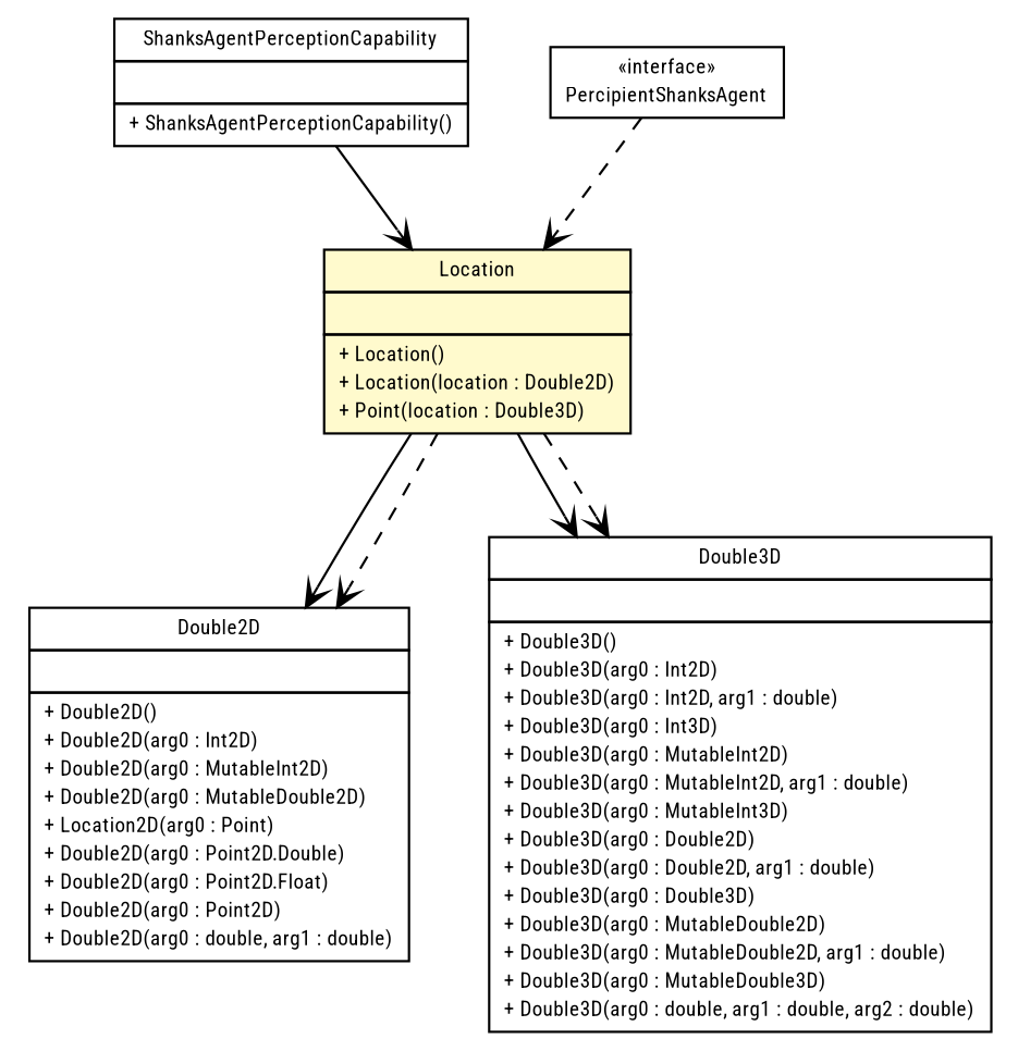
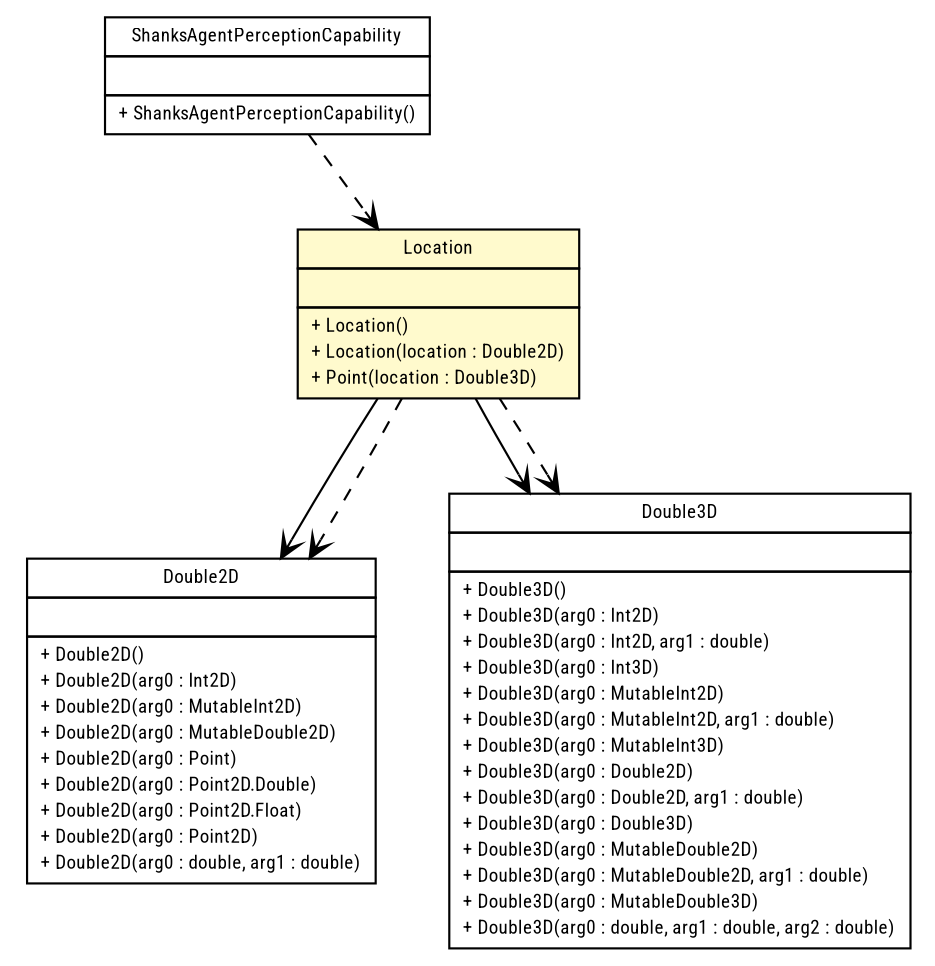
  digraph {
    fontname="Roboto Condensed"
    nodesep=0.25
    ranksep=0.5
    node [fontcolor=black fontname="Roboto Condensed" fontsize=9.0 shape=plaintext]
    edge [arrowhead=open color=black fontcolor=black fontname="Roboto Condensed" fontsize=10.0 headport=p labelfontname=arial labelfontsize=10 tailport=p style=dashed]
    n1 [label=<<table title="es.upm.dit.gsi.shanks.agent.capability.movement.Location" border="0" cellborder="1" cellspacing="0" cellpadding="2" port="p" bgcolor="lemonChiffon" href="./Location.html"> 		<tr><td><table border="0" cellspacing="0" cellpadding="1"> <tr><td align="center" balign="center"> Location </td></tr> 		</table></td></tr> 		<tr><td><table border="0" cellspacing="0" cellpadding="1"> <tr><td align="left" balign="left">  </td></tr> 		</table></td></tr> 		<tr><td><table border="0" cellspacing="0" cellpadding="1"> <tr><td align="left" balign="left"> + Location() </td></tr> <tr><td align="left" balign="left"> + Location(location : Double2D) </td></tr> <tr><td align="left" balign="left"> + Point(location : Double3D) </td></tr> 		</table></td></tr> 		</table>>]
-   n2 [label=<<table title="sim.util.Double2D" border="0" cellborder="1" cellspacing="0" cellpadding="2" port="p" href="http://java.sun.com/j2se/1.4.2/docs/api/sim/util/Double2D.html"> 		<tr><td><table border="0" cellspacing="0" cellpadding="1"> <tr><td align="center" balign="center"> Double2D </td></tr> 		</table></td></tr> 		<tr><td><table border="0" cellspacing="0" cellpadding="1"> <tr><td align="left" balign="left">  </td></tr> 		</table></td></tr> 		<tr><td><table border="0" cellspacing="0" cellpadding="1"> <tr><td align="left" balign="left"> + Double2D() </td></tr> <tr><td align="left" balign="left"> + Double2D(arg0 : Int2D) </td></tr> <tr><td align="left" balign="left"> + Double2D(arg0 : MutableInt2D) </td></tr> <tr><td align="left" balign="left"> + Double2D(arg0 : MutableDouble2D) </td></tr> <tr><td align="left" balign="left"> + Location2D(arg0 : Point) </td></tr> <tr><td align="left" balign="left"> + Double2D(arg0 : Point2D.Double) </td></tr> <tr><td align="left" balign="left"> + Double2D(arg0 : Point2D.Float) </td></tr> <tr><td align="left" balign="left"> + Double2D(arg0 : Point2D) </td></tr> <tr><td align="left" balign="left"> + Double2D(arg0 : double, arg1 : double) </td></tr> 		</table></td></tr> 		</table>>]
+   n2 [label=<<table title="sim.util.Double2D" border="0" cellborder="1" cellspacing="0" cellpadding="2" port="p" href="http://java.sun.com/j2se/1.4.2/docs/api/sim/util/Double2D.html"> 		<tr><td><table border="0" cellspacing="0" cellpadding="1"> <tr><td align="center" balign="center"> Double2D </td></tr> 		</table></td></tr> 		<tr><td><table border="0" cellspacing="0" cellpadding="1"> <tr><td align="left" balign="left">  </td></tr> 		</table></td></tr> 		<tr><td><table border="0" cellspacing="0" cellpadding="1"> <tr><td align="left" balign="left"> + Double2D() </td></tr> <tr><td align="left" balign="left"> + Double2D(arg0 : Int2D) </td></tr> <tr><td align="left" balign="left"> + Double2D(arg0 : MutableInt2D) </td></tr> <tr><td align="left" balign="left"> + Double2D(arg0 : MutableDouble2D) </td></tr> <tr><td align="left" balign="left"> + Double2D(arg0 : Point) </td></tr> <tr><td align="left" balign="left"> + Double2D(arg0 : Point2D.Double) </td></tr> <tr><td align="left" balign="left"> + Double2D(arg0 : Point2D.Float) </td></tr> <tr><td align="left" balign="left"> + Double2D(arg0 : Point2D) </td></tr> <tr><td align="left" balign="left"> + Double2D(arg0 : double, arg1 : double) </td></tr> 		</table></td></tr> 		</table>>]
    n3 [label=<<table title="sim.util.Double3D" border="0" cellborder="1" cellspacing="0" cellpadding="2" port="p" href="http://java.sun.com/j2se/1.4.2/docs/api/sim/util/Double3D.html"> 		<tr><td><table border="0" cellspacing="0" cellpadding="1"> <tr><td align="center" balign="center"> Double3D </td></tr> 		</table></td></tr> 		<tr><td><table border="0" cellspacing="0" cellpadding="1"> <tr><td align="left" balign="left">  </td></tr> 		</table></td></tr> 		<tr><td><table border="0" cellspacing="0" cellpadding="1"> <tr><td align="left" balign="left"> + Double3D() </td></tr> <tr><td align="left" balign="left"> + Double3D(arg0 : Int2D) </td></tr> <tr><td align="left" balign="left"> + Double3D(arg0 : Int2D, arg1 : double) </td></tr> <tr><td align="left" balign="left"> + Double3D(arg0 : Int3D) </td></tr> <tr><td align="left" balign="left"> + Double3D(arg0 : MutableInt2D) </td></tr> <tr><td align="left" balign="left"> + Double3D(arg0 : MutableInt2D, arg1 : double) </td></tr> <tr><td align="left" balign="left"> + Double3D(arg0 : MutableInt3D) </td></tr> <tr><td align="left" balign="left"> + Double3D(arg0 : Double2D) </td></tr> <tr><td align="left" balign="left"> + Double3D(arg0 : Double2D, arg1 : double) </td></tr> <tr><td align="left" balign="left"> + Double3D(arg0 : Double3D) </td></tr> <tr><td align="left" balign="left"> + Double3D(arg0 : MutableDouble2D) </td></tr> <tr><td align="left" balign="left"> + Double3D(arg0 : MutableDouble2D, arg1 : double) </td></tr> <tr><td align="left" balign="left"> + Double3D(arg0 : MutableDouble3D) </td></tr> <tr><td align="left" balign="left"> + Double3D(arg0 : double, arg1 : double, arg2 : double) </td></tr> 		</table></td></tr> 		</table>>]
    n4 [label=<<table title="es.upm.dit.gsi.shanks.agent.capability.perception.ShanksAgentPerceptionCapability" border="0" cellborder="1" cellspacing="0" cellpadding="2" port="p" href="../perception/ShanksAgentPerceptionCapability.html"> 		<tr><td><table border="0" cellspacing="0" cellpadding="1"> <tr><td align="center" balign="center"> ShanksAgentPerceptionCapability </td></tr> 		</table></td></tr> 		<tr><td><table border="0" cellspacing="0" cellpadding="1"> <tr><td align="left" balign="left">  </td></tr> 		</table></td></tr> 		<tr><td><table border="0" cellspacing="0" cellpadding="1"> <tr><td align="left" balign="left"> + ShanksAgentPerceptionCapability() </td></tr> 		</table></td></tr> 		</table>>]
-   n5 [label=<<table title="es.upm.dit.gsi.shanks.agent.capability.perception.PercipientShanksAgent" border="0" cellborder="1" cellspacing="0" cellpadding="2" port="p" href="../perception/PercipientShanksAgent.html"> 		<tr><td><table border="0" cellspacing="0" cellpadding="1"> <tr><td align="center" balign="center"> &#171;interface&#187; </td></tr> <tr><td align="center" balign="center"> PercipientShanksAgent </td></tr> 		</table></td></tr> 		</table>>]
    n1 -> n2 [style=""]
    n1 -> n2
    n1 -> n3 [style=""]
    n1 -> n3
-   n4 -> n1 [style=solid]
-   n5 -> n1
+   n4 -> n1
  }
